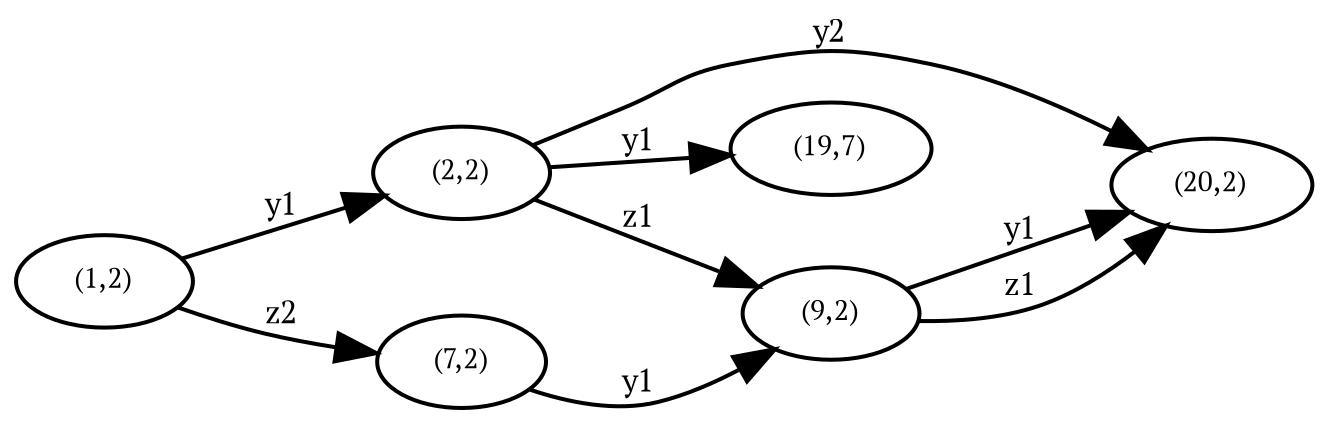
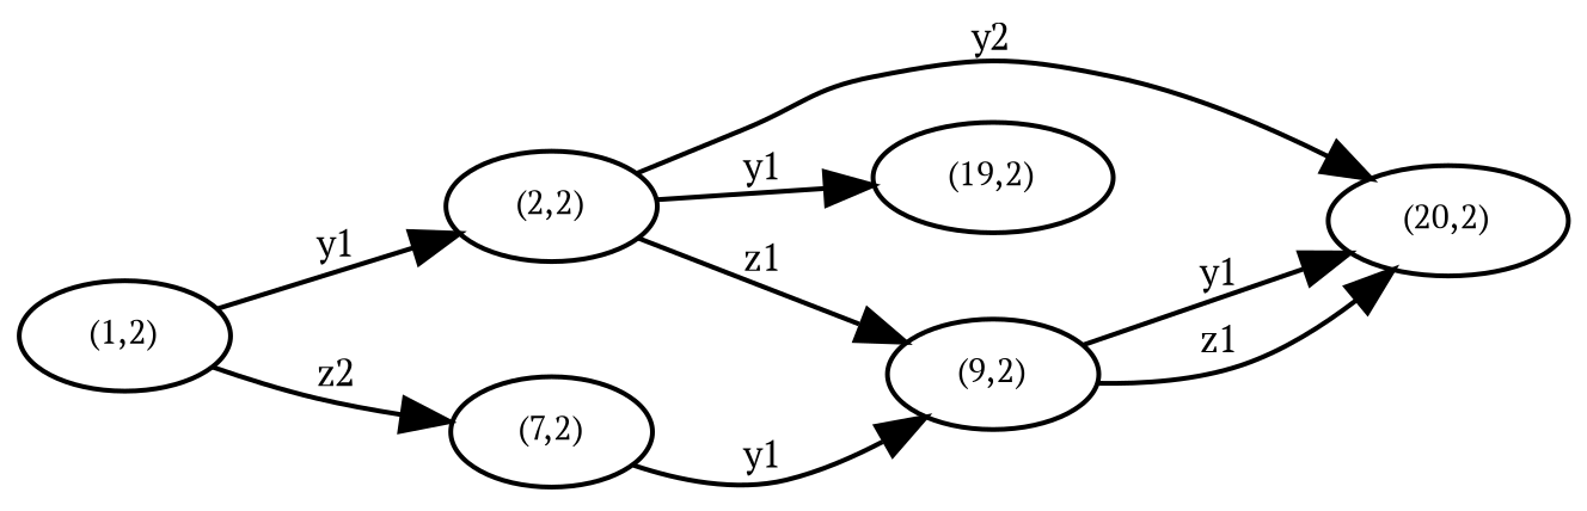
  digraph {
    fontname="PT Serif"
    rankdir=LR
    node [fontname="PT Serif" fontsize=7]
    edge [fontname="PT Serif" fontsize=8]
    n1 [height=.01 label="(1,2)" width=.01]
    n2 [height=.01 label="(2,2)" width=.01]
    n3 [height=.01 label="(7,2)" width=.01]
    n4 [height=.01 label="(20,2)" width=.01]
-   n5 [height=.01 label="(19,7)" width=.01]
+   n5 [height=.01 label="(19,2)" width=.01]
    n6 [height=.01 label="(9,2)" width=.01]
    n1 -> n2 [label=y1]
    n1 -> n3 [label=z2]
    n2 -> n4 [label=y2]
    n2 -> n5 [label=y1]
    n2 -> n6 [label=z1]
    n3 -> n6 [label=y1]
    n6 -> n4 [label=y1]
    n6 -> n4 [label=z1]
  }
